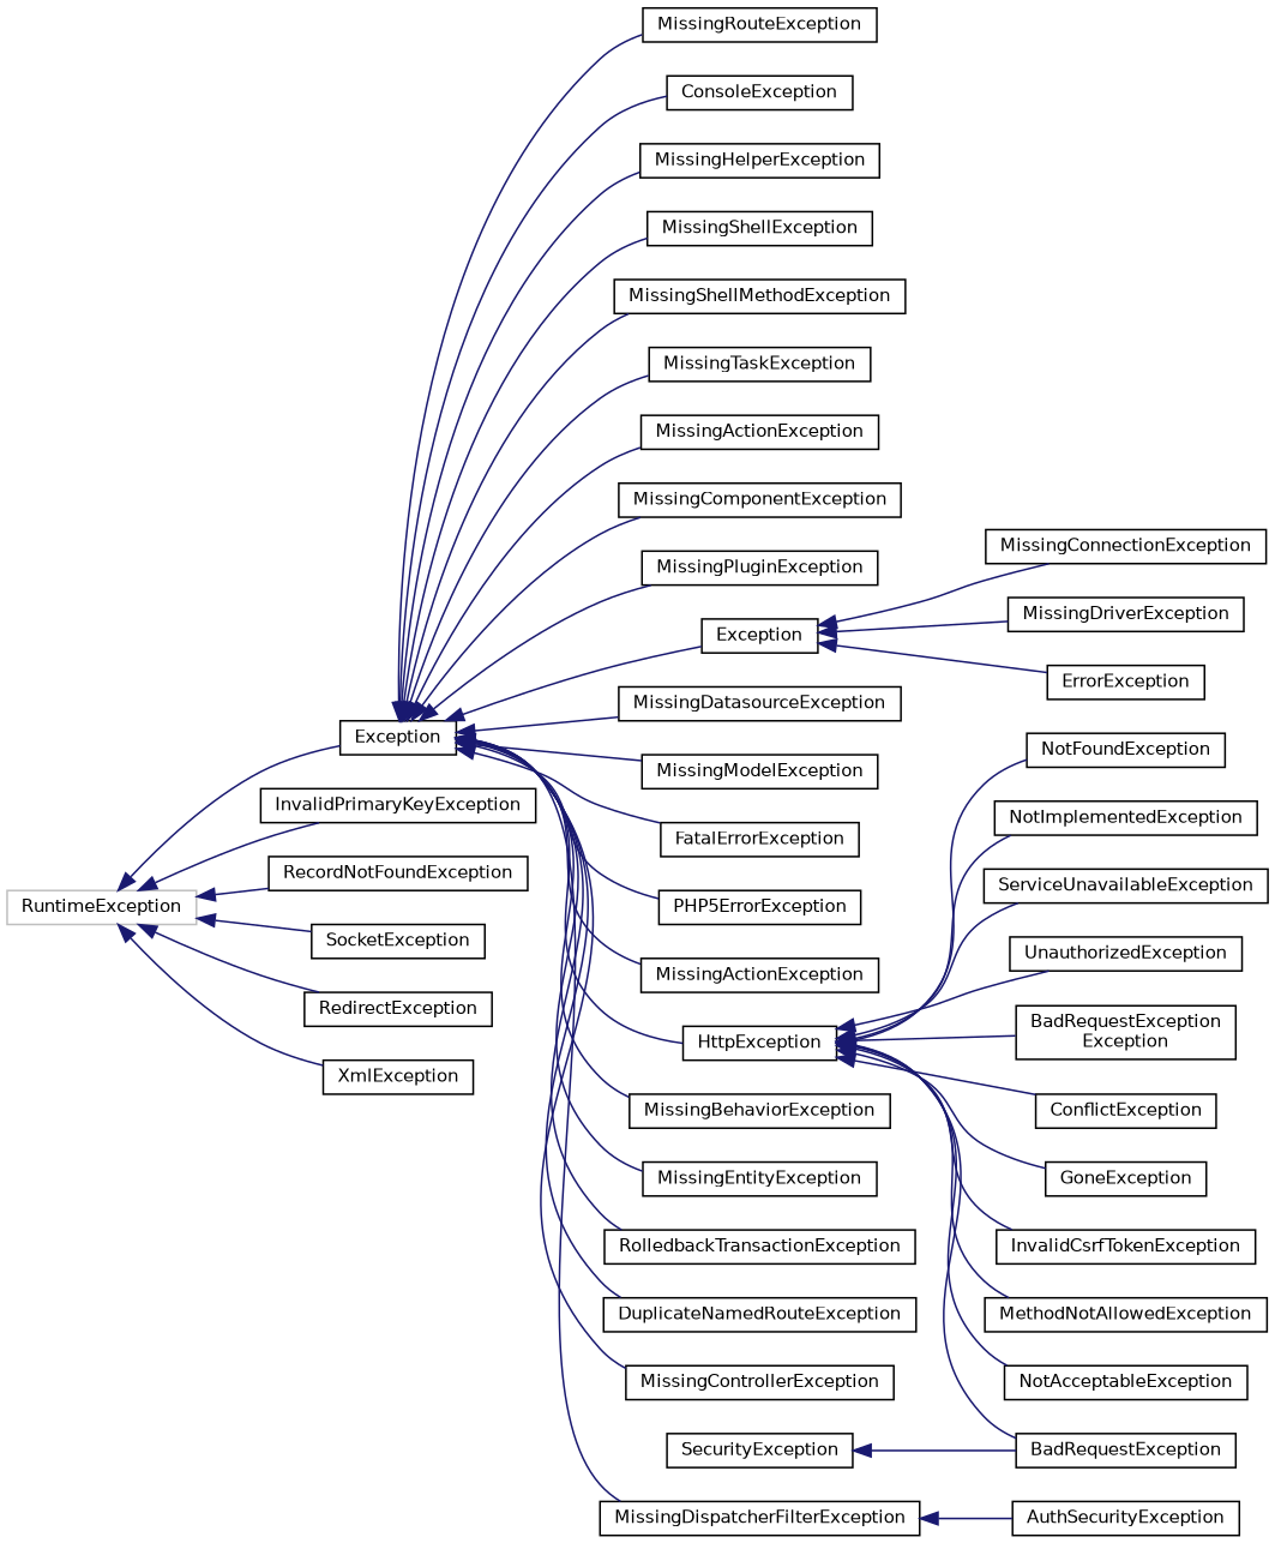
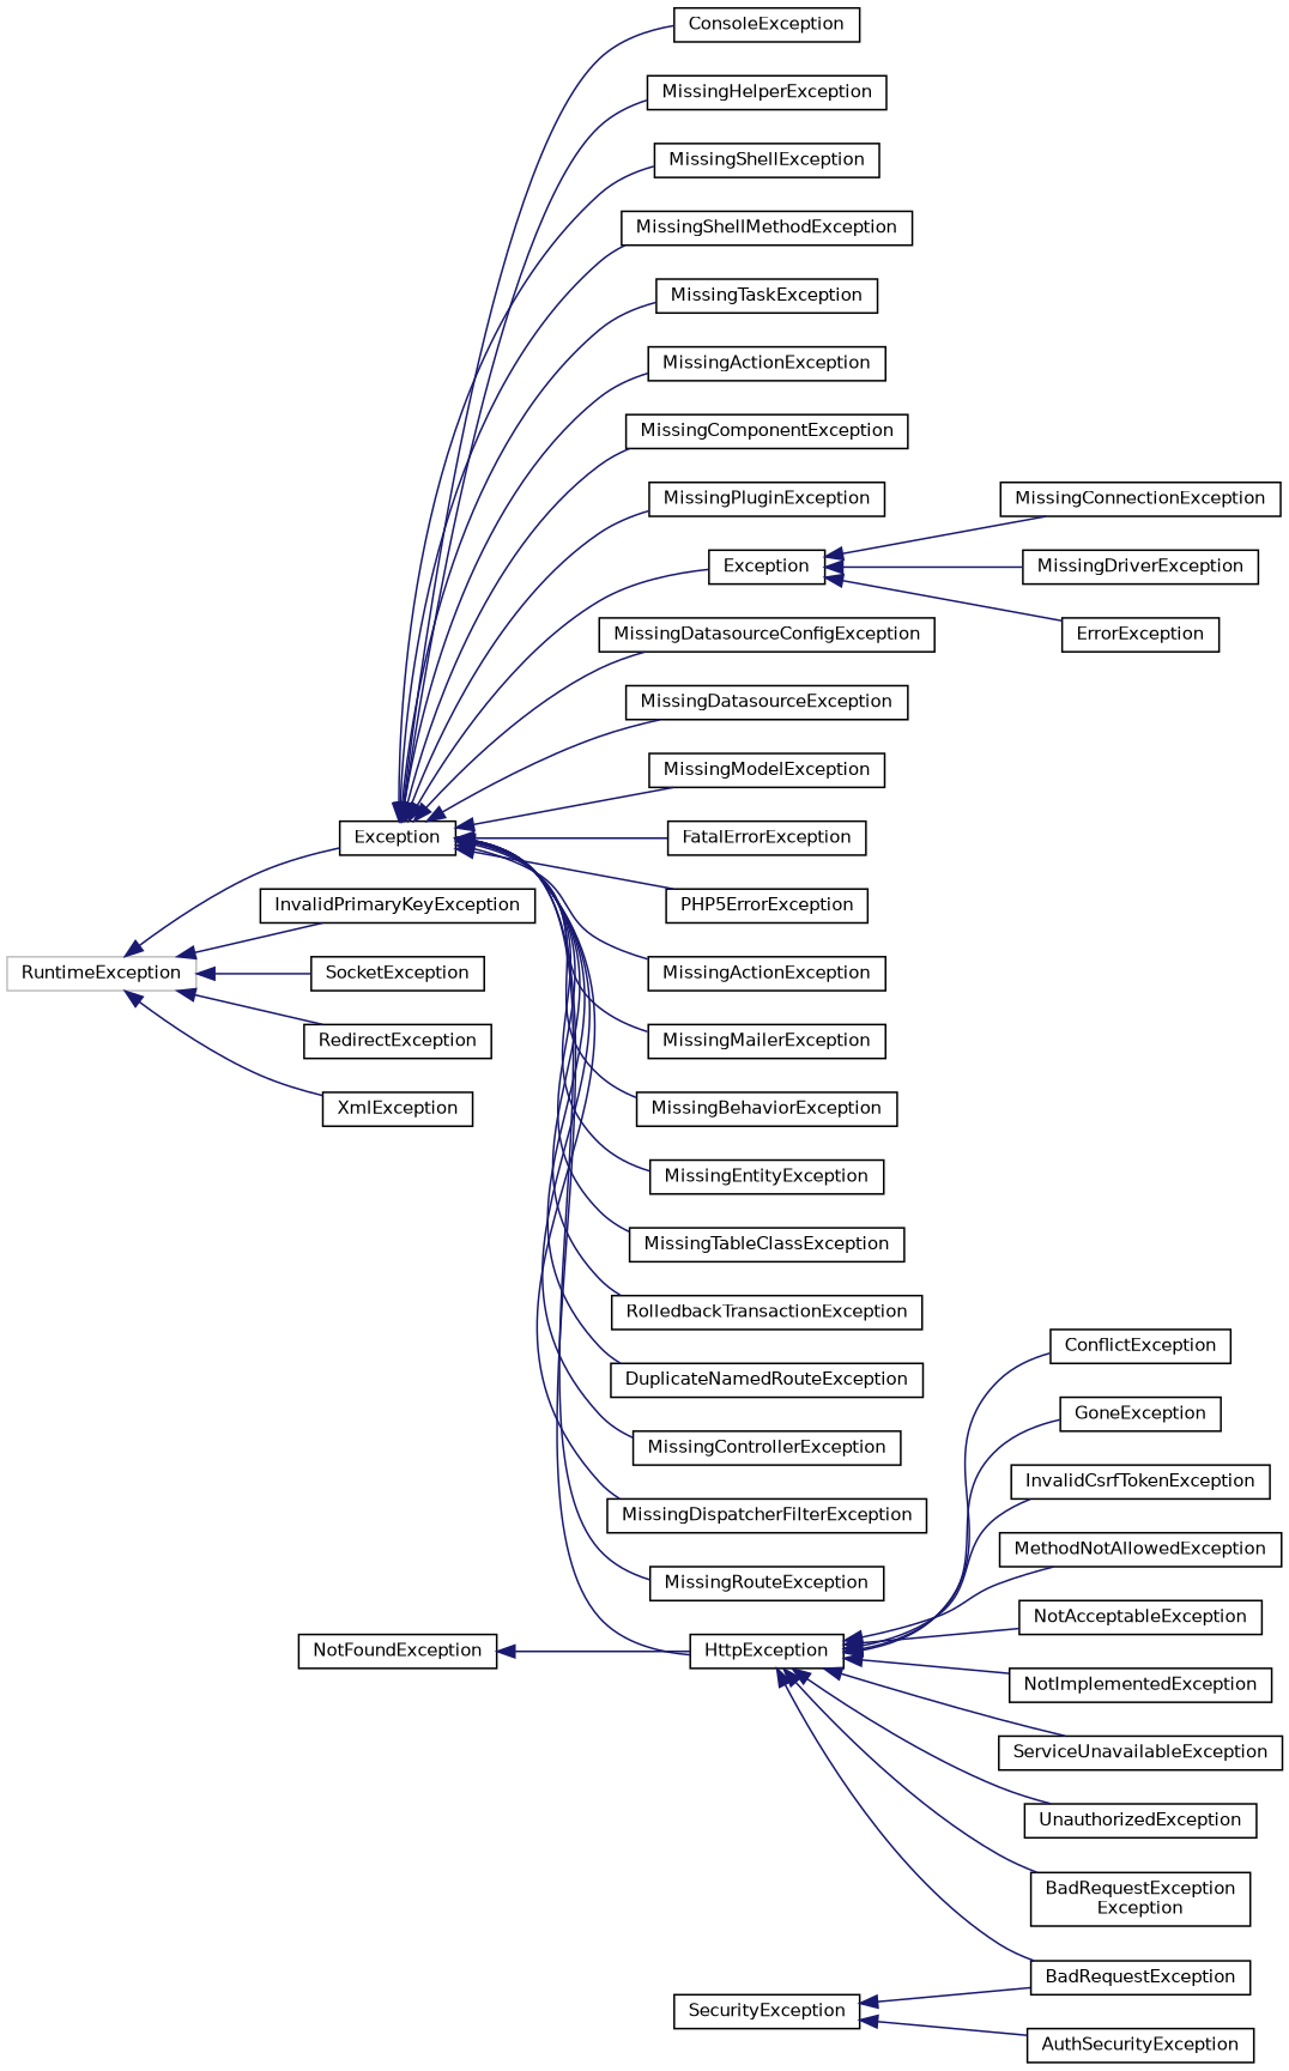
  digraph {
    rankdir=LR
    node [color=black fillcolor=white fontname=Helvetica fontsize=10 shape=record style=filled]
    edge [color=midnightblue dir=back fontname=Helvetica fontsize=10 labelfontname=Helvetica labelfontsize=10 style=solid]
    n1 [color=grey75 height=0.2 label=RuntimeException width=0.4]
    n2 [height=0.2 label=Exception width=0.4]
    n3 [height=0.2 label=InvalidPrimaryKeyException width=0.4]
-   n4 [height=0.2 label=RecordNotFoundException width=0.4]
    n5 [height=0.2 label=SocketException width=0.4]
    n6 [height=0.2 label=RedirectException width=0.4]
    n7 [height=0.2 label=XmlException width=0.4]
    n8 [height=0.2 label=ConsoleException width=0.4]
    n9 [height=0.2 label=MissingHelperException width=0.4]
    n10 [height=0.2 label=MissingShellException width=0.4]
    n11 [height=0.2 label=MissingShellMethodException width=0.4]
    n12 [height=0.2 label=MissingTaskException width=0.4]
    n13 [height=0.2 label=MissingActionException width=0.4]
    n14 [height=0.2 label=MissingComponentException width=0.4]
    n15 [height=0.2 label=MissingPluginException width=0.4]
    n16 [height=0.2 label=Exception width=0.4]
+   n17 [height=0.2 label=MissingDatasourceConfigException width=0.4]
    n18 [height=0.2 label=MissingDatasourceException width=0.4]
    n19 [height=0.2 label=MissingModelException width=0.4]
    n20 [height=0.2 label=FatalErrorException width=0.4]
    n21 [height=0.2 label=PHP5ErrorException width=0.4]
    n22 [height=0.2 label=MissingActionException width=0.4]
+   n23 [height=0.2 label=MissingMailerException width=0.4]
    n24 [height=0.2 label=HttpException width=0.4]
    n25 [height=0.2 label=MissingBehaviorException width=0.4]
    n26 [height=0.2 label=MissingEntityException width=0.4]
+   n27 [height=0.2 label=MissingTableClassException width=0.4]
    n28 [height=0.2 label=RolledbackTransactionException width=0.4]
    n29 [height=0.2 label=DuplicateNamedRouteException width=0.4]
    n30 [height=0.2 label=MissingControllerException width=0.4]
    n31 [height=0.2 label=MissingDispatcherFilterException width=0.4]
    n32 [height=0.2 label=MissingRouteException width=0.4]
    n33 [height=0.2 label=MissingConnectionException width=0.4]
    n34 [height=0.2 label=MissingDriverException width=0.4]
    n35 [height=0.2 label=ErrorException width=0.4]
    n36 [height=0.2 label=BadRequestException width=0.4]
    n37 [height=0.2 label=ConflictException width=0.4]
    n38 [height=0.2 label=GoneException width=0.4]
    n39 [height=0.2 label=InvalidCsrfTokenException width=0.4]
    n40 [height=0.2 label=MethodNotAllowedException width=0.4]
    n41 [height=0.2 label=NotAcceptableException width=0.4]
    n42 [height=0.2 label=NotFoundException width=0.4]
    n43 [height=0.2 label=NotImplementedException width=0.4]
    n44 [height=0.2 label=ServiceUnavailableException width=0.4]
    n45 [height=0.2 label=UnauthorizedException width=0.4]
    n46 [height=0.2 label="BadRequestException\lException" width=0.4]
    n47 [height=0.2 label=SecurityException width=0.4]
    n48 [height=0.2 label=AuthSecurityException width=0.4]
    n1 -> n2
    n1 -> n3
-   n1 -> n4
    n1 -> n5
    n1 -> n6
    n1 -> n7
    n2 -> n8
    n2 -> n9
    n2 -> n10
    n2 -> n11
    n2 -> n12
    n2 -> n13
    n2 -> n14
    n2 -> n15
    n2 -> n16
+   n2 -> n17
    n2 -> n18
    n2 -> n19
    n2 -> n20
    n2 -> n21
    n2 -> n22
+   n2 -> n23
    n2 -> n24
    n2 -> n25
    n2 -> n26
+   n2 -> n27
    n2 -> n28
    n2 -> n29
    n2 -> n30
    n2 -> n31
    n2 -> n32
    n16 -> n33
    n16 -> n34
    n16 -> n35
    n24 -> n36
    n24 -> n37
    n24 -> n38
    n24 -> n39
    n24 -> n40
    n24 -> n41
-   n24 -> n42
+   n42 -> n24
    n24 -> n43
    n24 -> n44
    n24 -> n45
    n24 -> n46
    n47 -> n36
-   n31 -> n48
+   n47 -> n48
  }
